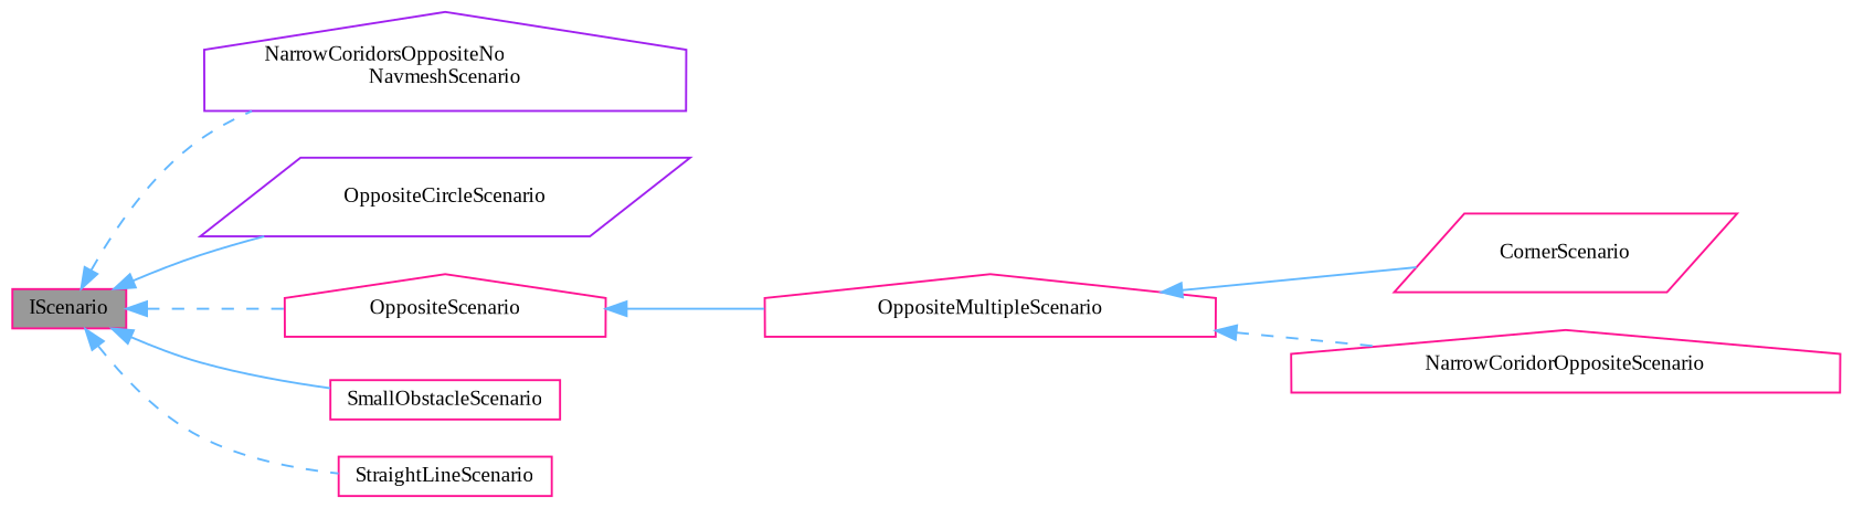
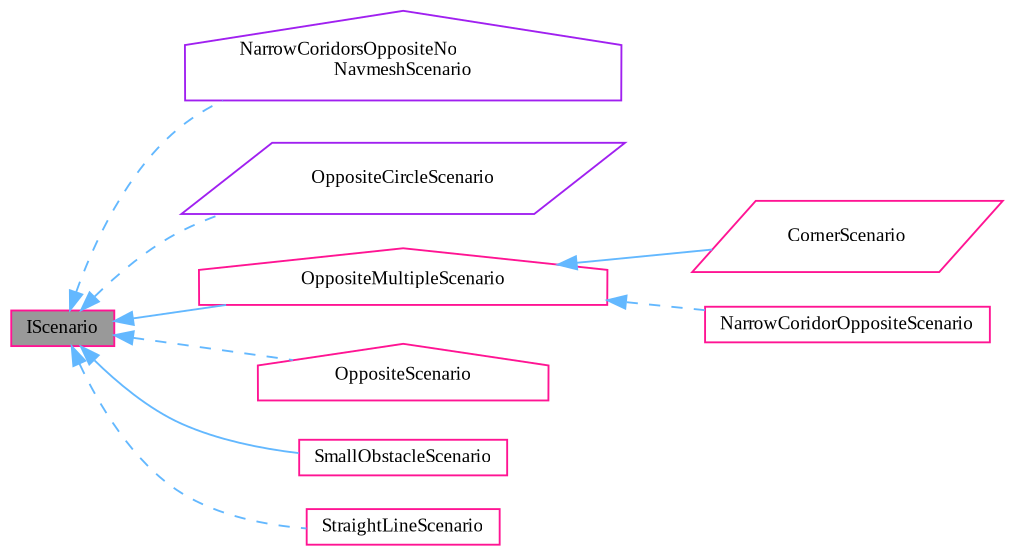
  digraph {
    fontname="Liberation Serif"
    rankdir=LR
    node [color=deeppink fillcolor=white fontname="Liberation Serif" fontsize=10 shape=box style=filled]
    edge [color=steelblue1 dir=back fontname="Liberation Serif" fontsize=10 labelfontname=Helvetica labelfontsize=10 style=dashed]
    n1 [fillcolor=grey60 fontcolor=black height=0.2 label=IScenario width=0.4]
    n2 [color=purple height=0.2 label="NarrowCoridorsOppositeNo\lNavmeshScenario" shape=house width=0.4]
    n3 [color=purple height=0.2 label=OppositeCircleScenario shape=parallelogram width=0.4]
    n4 [height=0.2 label=OppositeMultipleScenario shape=house width=0.4]
    n5 [height=0.2 label=OppositeScenario shape=house width=0.4]
    n6 [height=0.2 label=SmallObstacleScenario width=0.4]
    n7 [height=0.2 label=StraightLineScenario width=0.4]
    n8 [height=0.2 label=CornerScenario shape=parallelogram width=0.4]
-   n9 [height=0.2 label=NarrowCoridorOppositeScenario shape=house width=0.4]
+   n9 [height=0.2 label=NarrowCoridorOppositeScenario width=0.4]
    n1 -> n2
-   n1 -> n3 [style=solid]
-   n5 -> n4 [style=solid]
+   n1 -> n3
+   n1 -> n4 [style=solid]
    n1 -> n5
    n1 -> n6 [style=solid]
    n1 -> n7
    n4 -> n8 [style=solid]
    n4 -> n9
  }
